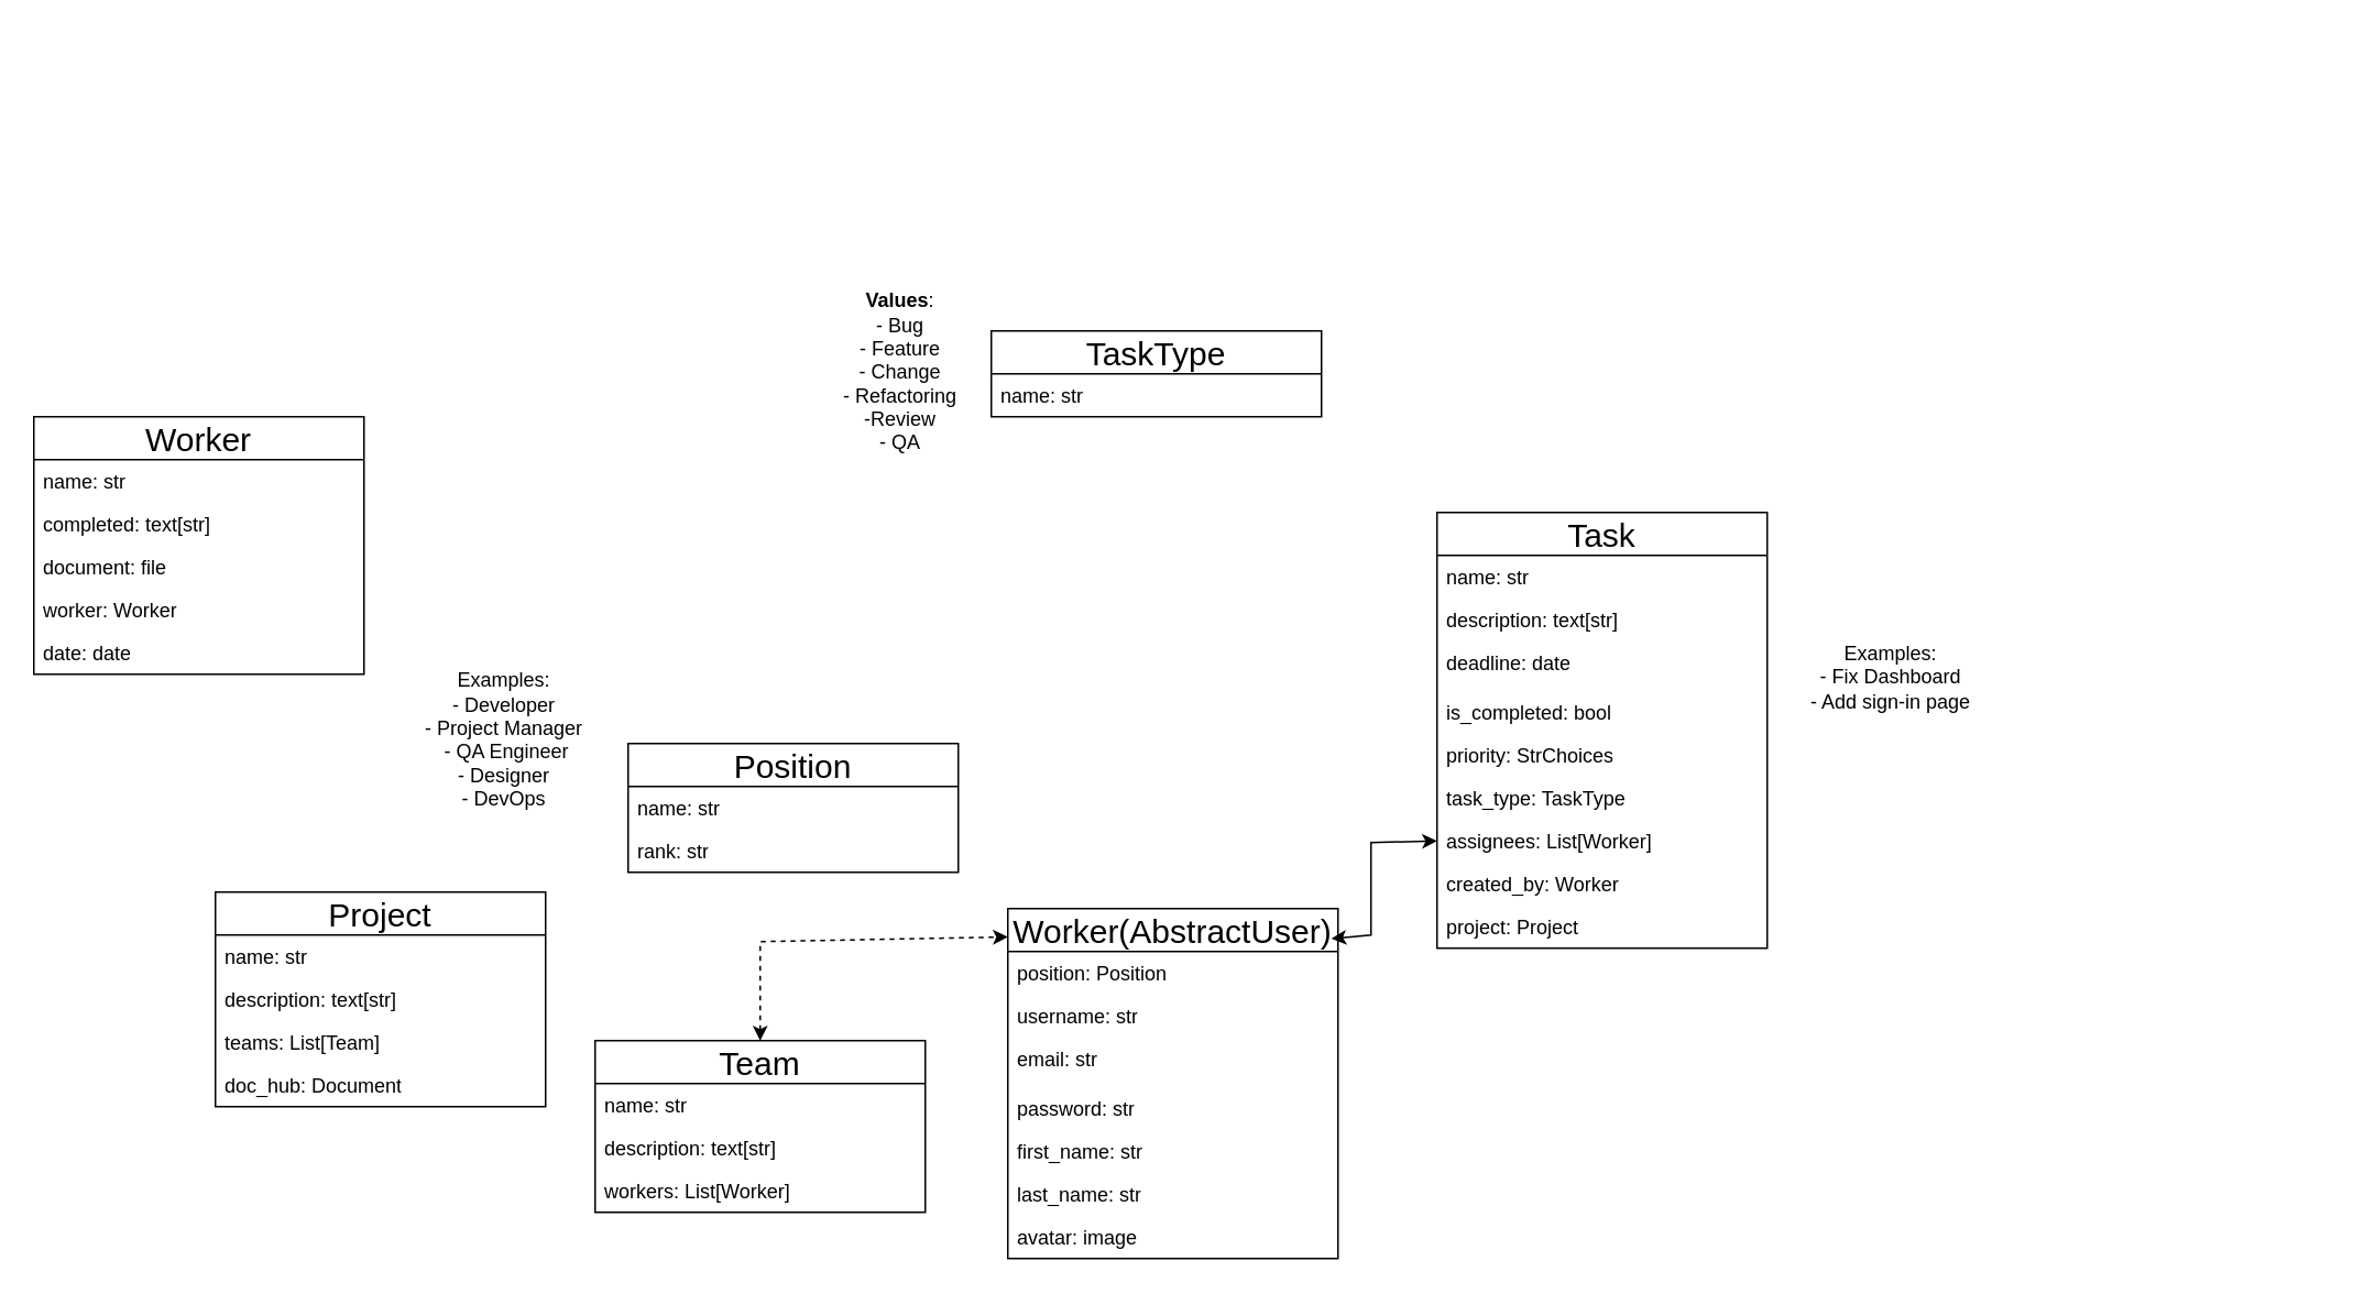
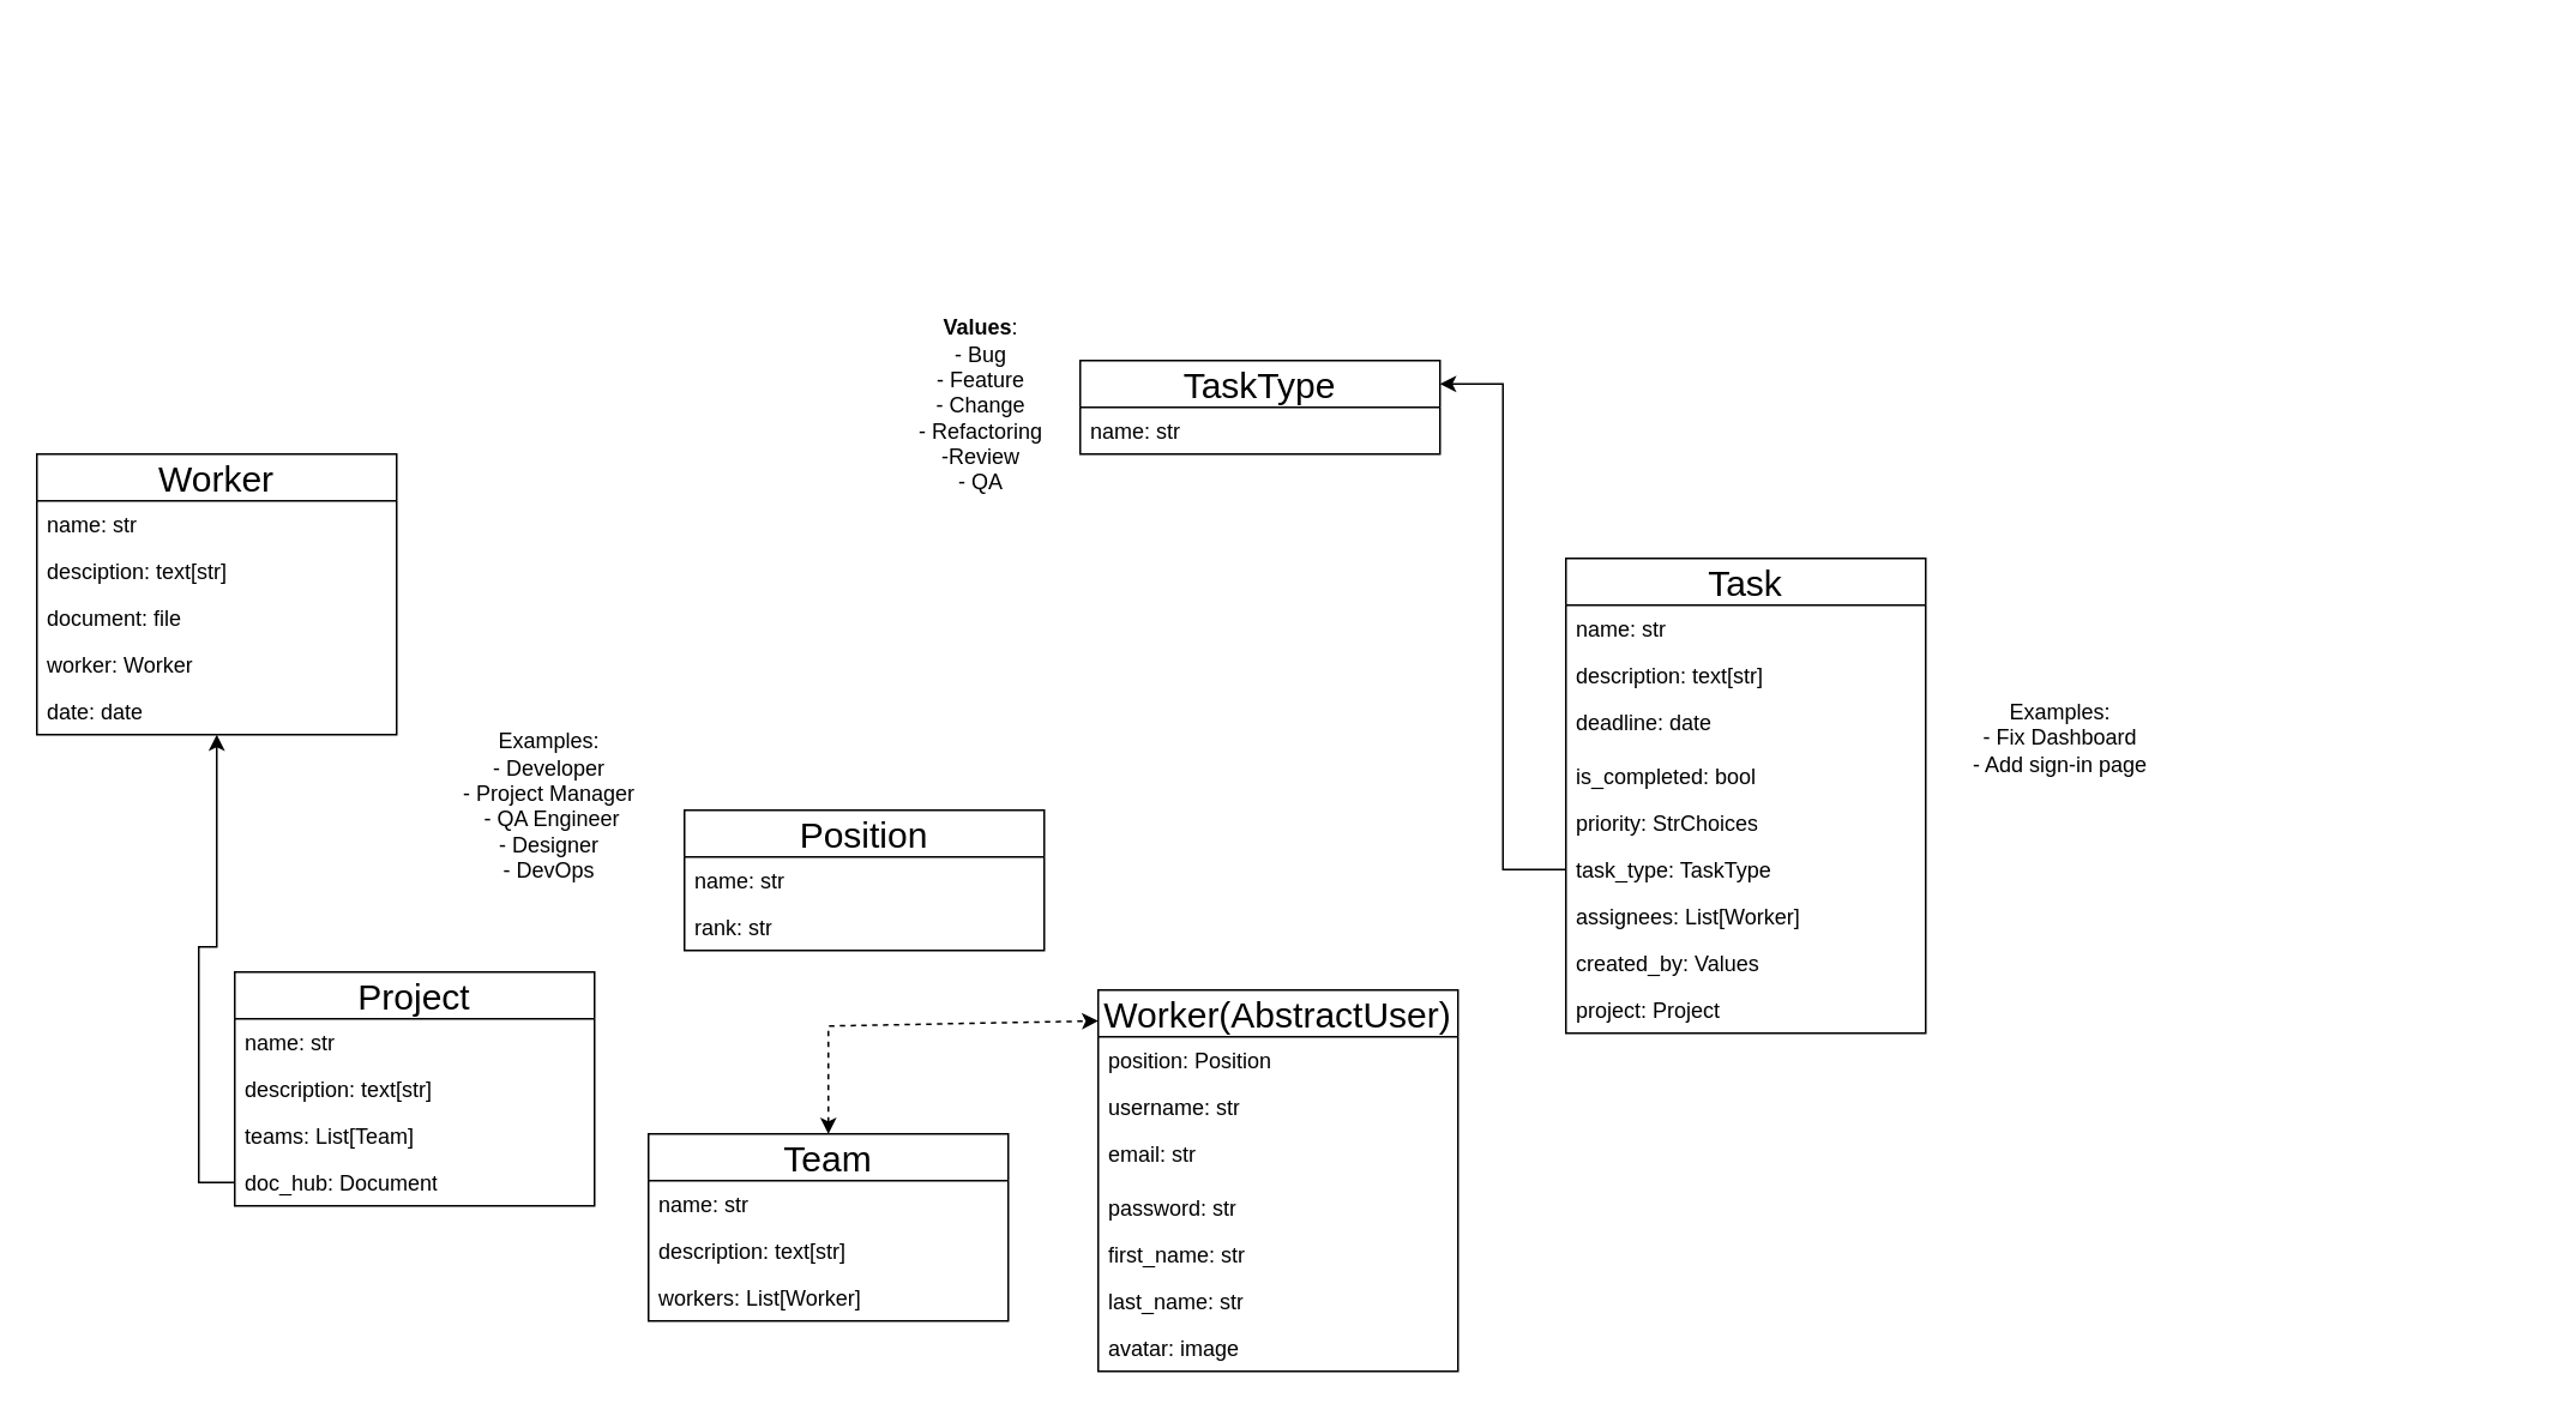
  <mxCell id="0" />
  <mxCell id="1" parent="0" />
  <mxCell id="2" value="Task" style="swimlane;fontStyle=0;childLayout=stackLayout;horizontal=1;startSize=26;fillColor=none;horizontalStack=0;resizeParent=1;resizeParentMax=0;resizeLast=0;collapsible=1;marginBottom=0;whiteSpace=wrap;html=1;fontSize=20;" parent="1" vertex="1"><mxGeometry x="870" y="310" width="200" height="264" as="geometry"><mxRectangle x="550" y="280" width="80" height="40" as="alternateBounds" /></mxGeometry></mxCell>
  <mxCell id="3" value="name: str" style="text;strokeColor=none;fillColor=none;align=left;verticalAlign=top;spacingLeft=4;spacingRight=4;overflow=hidden;rotatable=0;points=[[0,0.5],[1,0.5]];portConstraint=eastwest;whiteSpace=wrap;html=1;" parent="2" vertex="1"><mxGeometry y="26" width="200" height="26" as="geometry" /></mxCell>
  <mxCell id="4" value="description: text[str]" style="text;strokeColor=none;fillColor=none;align=left;verticalAlign=top;spacingLeft=4;spacingRight=4;overflow=hidden;rotatable=0;points=[[0,0.5],[1,0.5]];portConstraint=eastwest;whiteSpace=wrap;html=1;" parent="2" vertex="1"><mxGeometry y="52" width="200" height="26" as="geometry" /></mxCell>
  <mxCell id="5" value="deadline: date" style="text;strokeColor=none;fillColor=none;align=left;verticalAlign=top;spacingLeft=4;spacingRight=4;overflow=hidden;rotatable=0;points=[[0,0.5],[1,0.5]];portConstraint=eastwest;whiteSpace=wrap;html=1;" parent="2" vertex="1"><mxGeometry y="78" width="200" height="30" as="geometry" /></mxCell>
  <mxCell id="6" value="is_completed: bool" style="text;strokeColor=none;fillColor=none;align=left;verticalAlign=top;spacingLeft=4;spacingRight=4;overflow=hidden;rotatable=0;points=[[0,0.5],[1,0.5]];portConstraint=eastwest;whiteSpace=wrap;html=1;" parent="2" vertex="1"><mxGeometry y="108" width="200" height="26" as="geometry" /></mxCell>
  <mxCell id="7" value="priority: StrChoices" style="text;strokeColor=none;fillColor=none;align=left;verticalAlign=top;spacingLeft=4;spacingRight=4;overflow=hidden;rotatable=0;points=[[0,0.5],[1,0.5]];portConstraint=eastwest;whiteSpace=wrap;html=1;" parent="2" vertex="1"><mxGeometry y="134" width="200" height="26" as="geometry" /></mxCell>
  <mxCell id="8" value="task_type: TaskType" style="text;strokeColor=none;fillColor=none;align=left;verticalAlign=top;spacingLeft=4;spacingRight=4;overflow=hidden;rotatable=0;points=[[0,0.5],[1,0.5]];portConstraint=eastwest;whiteSpace=wrap;html=1;" parent="2" vertex="1"><mxGeometry y="160" width="200" height="26" as="geometry" /></mxCell>
  <mxCell id="9" value="assignees: List[Worker]" style="text;strokeColor=none;fillColor=none;align=left;verticalAlign=top;spacingLeft=4;spacingRight=4;overflow=hidden;rotatable=0;points=[[0,0.5],[1,0.5]];portConstraint=eastwest;whiteSpace=wrap;html=1;" parent="2" vertex="1"><mxGeometry y="186" width="200" height="26" as="geometry" /></mxCell>
- <mxCell id="10" value="created_by: Worker" style="text;strokeColor=none;fillColor=none;align=left;verticalAlign=top;spacingLeft=4;spacingRight=4;overflow=hidden;rotatable=0;points=[[0,0.5],[1,0.5]];portConstraint=eastwest;whiteSpace=wrap;html=1;" vertex="1" parent="2"><mxGeometry y="212" width="200" height="26" as="geometry" /></mxCell>
+ <mxCell id="10" value="created_by: Values" style="text;strokeColor=none;fillColor=none;align=left;verticalAlign=top;spacingLeft=4;spacingRight=4;overflow=hidden;rotatable=0;points=[[0,0.5],[1,0.5]];portConstraint=eastwest;whiteSpace=wrap;html=1;" vertex="1" parent="2"><mxGeometry y="212" width="200" height="26" as="geometry" /></mxCell>
  <mxCell id="11" value="project: Project" style="text;strokeColor=none;fillColor=none;align=left;verticalAlign=top;spacingLeft=4;spacingRight=4;overflow=hidden;rotatable=0;points=[[0,0.5],[1,0.5]];portConstraint=eastwest;whiteSpace=wrap;html=1;" vertex="1" parent="2"><mxGeometry y="238" width="200" height="26" as="geometry" /></mxCell>
  <mxCell id="12" value="Worker(AbstractUser)" style="swimlane;fontStyle=0;childLayout=stackLayout;horizontal=1;startSize=26;fillColor=none;horizontalStack=0;resizeParent=1;resizeParentMax=0;resizeLast=0;collapsible=1;marginBottom=0;whiteSpace=wrap;html=1;fontSize=20;" parent="1" vertex="1"><mxGeometry x="610" y="550" width="200" height="212" as="geometry"><mxRectangle x="550" y="280" width="80" height="40" as="alternateBounds" /></mxGeometry></mxCell>
  <mxCell id="13" value="position: Position" style="text;strokeColor=none;fillColor=none;align=left;verticalAlign=top;spacingLeft=4;spacingRight=4;overflow=hidden;rotatable=0;points=[[0,0.5],[1,0.5]];portConstraint=eastwest;whiteSpace=wrap;html=1;" parent="12" vertex="1"><mxGeometry y="26" width="200" height="26" as="geometry" /></mxCell>
  <mxCell id="14" value="username: str" style="text;strokeColor=none;fillColor=none;align=left;verticalAlign=top;spacingLeft=4;spacingRight=4;overflow=hidden;rotatable=0;points=[[0,0.5],[1,0.5]];portConstraint=eastwest;whiteSpace=wrap;html=1;" parent="12" vertex="1"><mxGeometry y="52" width="200" height="26" as="geometry" /></mxCell>
  <mxCell id="15" value="email: str" style="text;strokeColor=none;fillColor=none;align=left;verticalAlign=top;spacingLeft=4;spacingRight=4;overflow=hidden;rotatable=0;points=[[0,0.5],[1,0.5]];portConstraint=eastwest;whiteSpace=wrap;html=1;" parent="12" vertex="1"><mxGeometry y="78" width="200" height="30" as="geometry" /></mxCell>
  <mxCell id="16" value="password: str" style="text;strokeColor=none;fillColor=none;align=left;verticalAlign=top;spacingLeft=4;spacingRight=4;overflow=hidden;rotatable=0;points=[[0,0.5],[1,0.5]];portConstraint=eastwest;whiteSpace=wrap;html=1;" parent="12" vertex="1"><mxGeometry y="108" width="200" height="26" as="geometry" /></mxCell>
  <mxCell id="17" value="first_name: str" style="text;strokeColor=none;fillColor=none;align=left;verticalAlign=top;spacingLeft=4;spacingRight=4;overflow=hidden;rotatable=0;points=[[0,0.5],[1,0.5]];portConstraint=eastwest;whiteSpace=wrap;html=1;" parent="12" vertex="1"><mxGeometry y="134" width="200" height="26" as="geometry" /></mxCell>
  <mxCell id="18" value="last_name: str" style="text;strokeColor=none;fillColor=none;align=left;verticalAlign=top;spacingLeft=4;spacingRight=4;overflow=hidden;rotatable=0;points=[[0,0.5],[1,0.5]];portConstraint=eastwest;whiteSpace=wrap;html=1;" parent="12" vertex="1"><mxGeometry y="160" width="200" height="26" as="geometry" /></mxCell>
  <mxCell id="19" value="avatar: image" style="text;strokeColor=none;fillColor=none;align=left;verticalAlign=top;spacingLeft=4;spacingRight=4;overflow=hidden;rotatable=0;points=[[0,0.5],[1,0.5]];portConstraint=eastwest;whiteSpace=wrap;html=1;" parent="12" vertex="1"><mxGeometry y="186" width="200" height="26" as="geometry" /></mxCell>
  <mxCell id="20" value="TaskType" style="swimlane;fontStyle=0;childLayout=stackLayout;horizontal=1;startSize=26;fillColor=none;horizontalStack=0;resizeParent=1;resizeParentMax=0;resizeLast=0;collapsible=1;marginBottom=0;whiteSpace=wrap;html=1;fontSize=20;" parent="1" vertex="1"><mxGeometry x="600" y="200" width="200" height="52" as="geometry"><mxRectangle x="550" y="280" width="80" height="40" as="alternateBounds" /></mxGeometry></mxCell>
  <mxCell id="21" value="name: str" style="text;strokeColor=none;fillColor=none;align=left;verticalAlign=top;spacingLeft=4;spacingRight=4;overflow=hidden;rotatable=0;points=[[0,0.5],[1,0.5]];portConstraint=eastwest;whiteSpace=wrap;html=1;" parent="20" vertex="1"><mxGeometry y="26" width="200" height="26" as="geometry" /></mxCell>
- <mxCell id="22" value="" style="endArrow=classic;startArrow=classic;html=1;rounded=0;entryX=0;entryY=0.5;entryDx=0;entryDy=0;exitX=0.98;exitY=0.086;exitDx=0;exitDy=0;exitPerimeter=0;" parent="1" source="12" target="9" edge="1"><mxGeometry width="50" height="50" relative="1" as="geometry"><mxPoint x="830" y="570" as="sourcePoint" /><mxPoint x="760" y="450" as="targetPoint" /><Array as="points"><mxPoint x="830" y="566" /><mxPoint x="830" y="510" /></Array></mxGeometry></mxCell>
+ <mxCell id="23" style="edgeStyle=orthogonalEdgeStyle;rounded=0;orthogonalLoop=1;jettySize=auto;html=1;entryX=1;entryY=0.25;entryDx=0;entryDy=0;" parent="1" source="8" target="20" edge="1"><mxGeometry relative="1" as="geometry" /></mxCell>
  <mxCell id="24" value="Position" style="swimlane;fontStyle=0;childLayout=stackLayout;horizontal=1;startSize=26;fillColor=none;horizontalStack=0;resizeParent=1;resizeParentMax=0;resizeLast=0;collapsible=1;marginBottom=0;whiteSpace=wrap;html=1;fontSize=20;" parent="1" vertex="1"><mxGeometry x="380" y="450" width="200" height="78" as="geometry"><mxRectangle x="550" y="280" width="80" height="40" as="alternateBounds" /></mxGeometry></mxCell>
  <mxCell id="25" value="name: str" style="text;strokeColor=none;fillColor=none;align=left;verticalAlign=top;spacingLeft=4;spacingRight=4;overflow=hidden;rotatable=0;points=[[0,0.5],[1,0.5]];portConstraint=eastwest;whiteSpace=wrap;html=1;" parent="24" vertex="1"><mxGeometry y="26" width="200" height="26" as="geometry" /></mxCell>
  <mxCell id="26" value="rank: str" style="text;strokeColor=none;fillColor=none;align=left;verticalAlign=top;spacingLeft=4;spacingRight=4;overflow=hidden;rotatable=0;points=[[0,0.5],[1,0.5]];portConstraint=eastwest;whiteSpace=wrap;html=1;" parent="24" vertex="1"><mxGeometry y="52" width="200" height="26" as="geometry" /></mxCell>
  <mxCell id="27" value="Team" style="swimlane;fontStyle=0;childLayout=stackLayout;horizontal=1;startSize=26;fillColor=none;horizontalStack=0;resizeParent=1;resizeParentMax=0;resizeLast=0;collapsible=1;marginBottom=0;whiteSpace=wrap;html=1;fontSize=20;" parent="1" vertex="1"><mxGeometry x="360" y="630" width="200" height="104" as="geometry"><mxRectangle x="550" y="280" width="80" height="40" as="alternateBounds" /></mxGeometry></mxCell>
  <mxCell id="28" value="name: str" style="text;strokeColor=none;fillColor=none;align=left;verticalAlign=top;spacingLeft=4;spacingRight=4;overflow=hidden;rotatable=0;points=[[0,0.5],[1,0.5]];portConstraint=eastwest;whiteSpace=wrap;html=1;" parent="27" vertex="1"><mxGeometry y="26" width="200" height="26" as="geometry" /></mxCell>
  <mxCell id="29" value="description: text[str]" style="text;strokeColor=none;fillColor=none;align=left;verticalAlign=top;spacingLeft=4;spacingRight=4;overflow=hidden;rotatable=0;points=[[0,0.5],[1,0.5]];portConstraint=eastwest;whiteSpace=wrap;html=1;" parent="27" vertex="1"><mxGeometry y="52" width="200" height="26" as="geometry" /></mxCell>
  <mxCell id="30" value="workers: List[Worker]" style="text;strokeColor=none;fillColor=none;align=left;verticalAlign=top;spacingLeft=4;spacingRight=4;overflow=hidden;rotatable=0;points=[[0,0.5],[1,0.5]];portConstraint=eastwest;whiteSpace=wrap;html=1;" parent="27" vertex="1"><mxGeometry y="78" width="200" height="26" as="geometry" /></mxCell>
  <mxCell id="31" value="" style="endArrow=classic;startArrow=classic;html=1;rounded=0;entryX=0;entryY=0.081;entryDx=0;entryDy=0;entryPerimeter=0;exitX=0.5;exitY=0;exitDx=0;exitDy=0;dashed=1;" parent="1" source="27" target="12" edge="1"><mxGeometry width="50" height="50" relative="1" as="geometry"><mxPoint x="520" y="615" as="sourcePoint" /><mxPoint x="570" y="565" as="targetPoint" /><Array as="points"><mxPoint x="460" y="570" /></Array></mxGeometry></mxCell>
  <mxCell id="32" value="Project" style="swimlane;fontStyle=0;childLayout=stackLayout;horizontal=1;startSize=26;fillColor=none;horizontalStack=0;resizeParent=1;resizeParentMax=0;resizeLast=0;collapsible=1;marginBottom=0;whiteSpace=wrap;html=1;fontSize=20;" parent="1" vertex="1"><mxGeometry x="130" y="540" width="200" height="130" as="geometry"><mxRectangle x="550" y="280" width="80" height="40" as="alternateBounds" /></mxGeometry></mxCell>
  <mxCell id="33" value="name: str" style="text;strokeColor=none;fillColor=none;align=left;verticalAlign=top;spacingLeft=4;spacingRight=4;overflow=hidden;rotatable=0;points=[[0,0.5],[1,0.5]];portConstraint=eastwest;whiteSpace=wrap;html=1;" parent="32" vertex="1"><mxGeometry y="26" width="200" height="26" as="geometry" /></mxCell>
  <mxCell id="34" value="description: text[str]" style="text;strokeColor=none;fillColor=none;align=left;verticalAlign=top;spacingLeft=4;spacingRight=4;overflow=hidden;rotatable=0;points=[[0,0.5],[1,0.5]];portConstraint=eastwest;whiteSpace=wrap;html=1;" parent="32" vertex="1"><mxGeometry y="52" width="200" height="26" as="geometry" /></mxCell>
  <mxCell id="35" value="teams: List[Team]" style="text;strokeColor=none;fillColor=none;align=left;verticalAlign=top;spacingLeft=4;spacingRight=4;overflow=hidden;rotatable=0;points=[[0,0.5],[1,0.5]];portConstraint=eastwest;whiteSpace=wrap;html=1;" parent="32" vertex="1"><mxGeometry y="78" width="200" height="26" as="geometry" /></mxCell>
  <mxCell id="36" value="doc_hub: Document" style="text;strokeColor=none;fillColor=none;align=left;verticalAlign=top;spacingLeft=4;spacingRight=4;overflow=hidden;rotatable=0;points=[[0,0.5],[1,0.5]];portConstraint=eastwest;whiteSpace=wrap;html=1;" parent="32" vertex="1"><mxGeometry y="104" width="200" height="26" as="geometry" /></mxCell>
  <mxCell id="37" value="Examples:&lt;br&gt;- Fix Dashboard&lt;br&gt;- Add sign-in page" style="text;html=1;align=center;verticalAlign=middle;whiteSpace=wrap;rounded=0;" parent="1" vertex="1"><mxGeometry x="880" y="320" width="530" height="180" as="geometry" /></mxCell>
  <mxCell id="38" value="&lt;b&gt;Values&lt;/b&gt;:&lt;br&gt;- Bug&lt;div&gt;- Feature&lt;br&gt;- Change&lt;br&gt;- Refactoring&lt;br&gt;-Review&lt;br&gt;- QA&lt;/div&gt;" style="text;html=1;align=center;verticalAlign=middle;whiteSpace=wrap;rounded=0;" parent="1" vertex="1"><mxGeometry x="370" y="20" width="350" height="410" as="geometry" /></mxCell>
  <mxCell id="39" value="Examples:&lt;br&gt;- Developer&lt;br&gt;- Project Manager&lt;br&gt;&amp;nbsp;- QA Engineer&lt;br&gt;- Designer&lt;br&gt;- DevOps&lt;div&gt;&lt;br/&gt;&lt;/div&gt;" style="text;html=1;align=center;verticalAlign=middle;whiteSpace=wrap;rounded=0;" parent="1" vertex="1"><mxGeometry x="170" y="440" width="270" height="30" as="geometry" /></mxCell>
  <mxCell id="40" value="Worker" style="swimlane;fontStyle=0;childLayout=stackLayout;horizontal=1;startSize=26;fillColor=none;horizontalStack=0;resizeParent=1;resizeParentMax=0;resizeLast=0;collapsible=1;marginBottom=0;whiteSpace=wrap;html=1;fontSize=20;" parent="1" vertex="1"><mxGeometry x="20" y="252" width="200" height="156" as="geometry"><mxRectangle x="550" y="280" width="80" height="40" as="alternateBounds" /></mxGeometry></mxCell>
  <mxCell id="41" value="name: str" style="text;strokeColor=none;fillColor=none;align=left;verticalAlign=top;spacingLeft=4;spacingRight=4;overflow=hidden;rotatable=0;points=[[0,0.5],[1,0.5]];portConstraint=eastwest;whiteSpace=wrap;html=1;" parent="40" vertex="1"><mxGeometry y="26" width="200" height="26" as="geometry" /></mxCell>
- <mxCell id="42" value="completed: text[str]" style="text;strokeColor=none;fillColor=none;align=left;verticalAlign=top;spacingLeft=4;spacingRight=4;overflow=hidden;rotatable=0;points=[[0,0.5],[1,0.5]];portConstraint=eastwest;whiteSpace=wrap;html=1;" parent="40" vertex="1"><mxGeometry y="52" width="200" height="26" as="geometry" /></mxCell>
+ <mxCell id="42" value="desciption: text[str]" style="text;strokeColor=none;fillColor=none;align=left;verticalAlign=top;spacingLeft=4;spacingRight=4;overflow=hidden;rotatable=0;points=[[0,0.5],[1,0.5]];portConstraint=eastwest;whiteSpace=wrap;html=1;" parent="40" vertex="1"><mxGeometry y="52" width="200" height="26" as="geometry" /></mxCell>
  <mxCell id="43" value="document: file" style="text;strokeColor=none;fillColor=none;align=left;verticalAlign=top;spacingLeft=4;spacingRight=4;overflow=hidden;rotatable=0;points=[[0,0.5],[1,0.5]];portConstraint=eastwest;whiteSpace=wrap;html=1;" parent="40" vertex="1"><mxGeometry y="78" width="200" height="26" as="geometry" /></mxCell>
  <mxCell id="44" value="worker: Worker" style="text;strokeColor=none;fillColor=none;align=left;verticalAlign=top;spacingLeft=4;spacingRight=4;overflow=hidden;rotatable=0;points=[[0,0.5],[1,0.5]];portConstraint=eastwest;whiteSpace=wrap;html=1;" parent="40" vertex="1"><mxGeometry y="104" width="200" height="26" as="geometry" /></mxCell>
  <mxCell id="45" value="date: date" style="text;strokeColor=none;fillColor=none;align=left;verticalAlign=top;spacingLeft=4;spacingRight=4;overflow=hidden;rotatable=0;points=[[0,0.5],[1,0.5]];portConstraint=eastwest;whiteSpace=wrap;html=1;" parent="40" vertex="1"><mxGeometry y="130" width="200" height="26" as="geometry" /></mxCell>
+ <mxCell id="46" style="edgeStyle=orthogonalEdgeStyle;rounded=0;orthogonalLoop=1;jettySize=auto;html=1;" parent="1" source="36" target="40" edge="1"><mxGeometry relative="1" as="geometry" /></mxCell>
